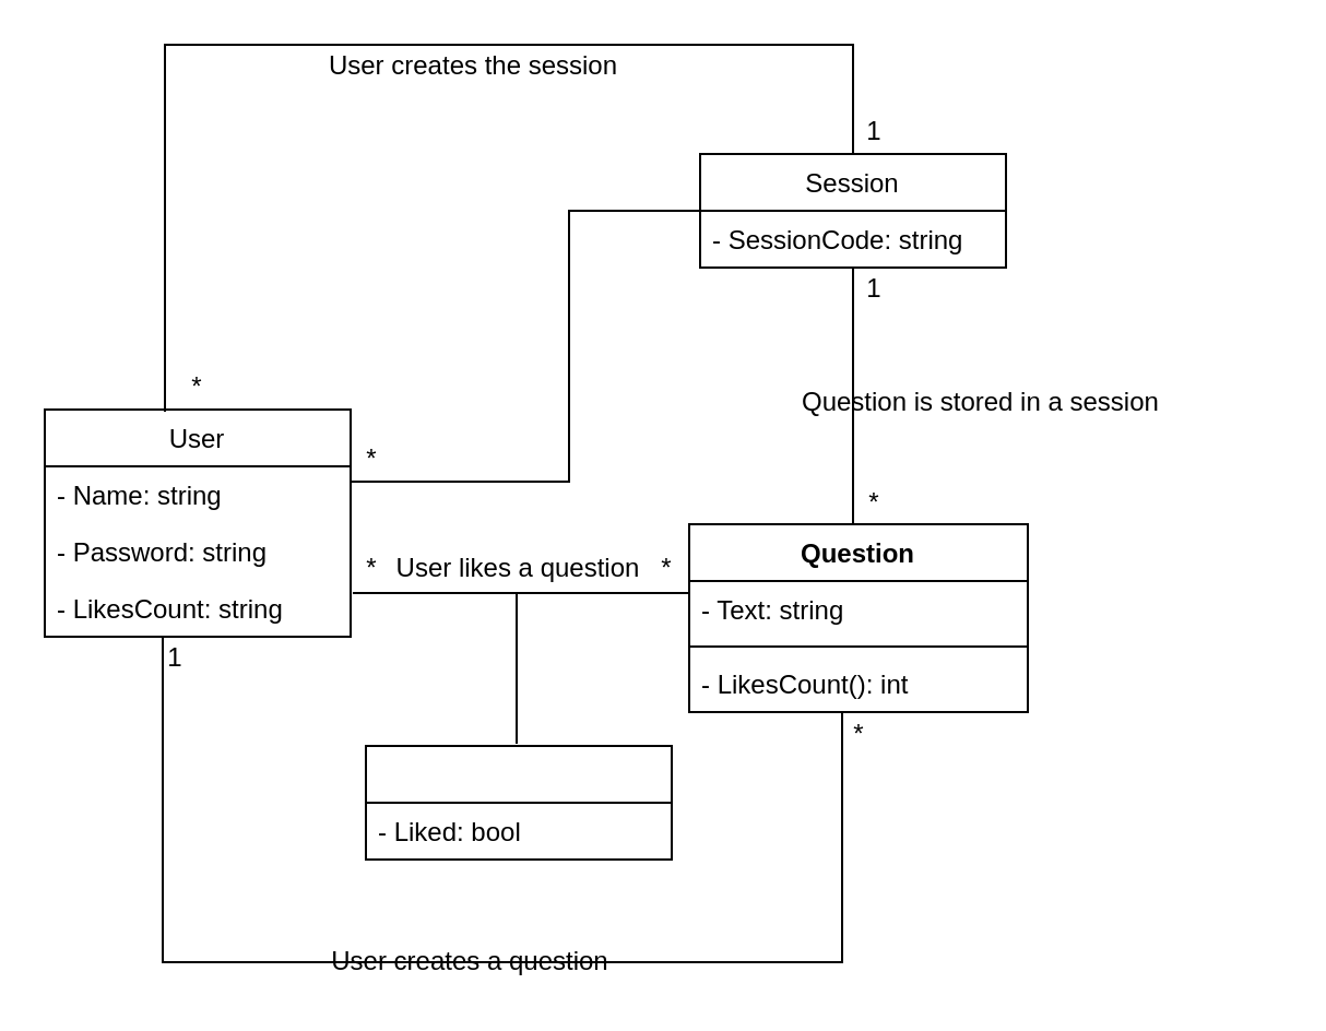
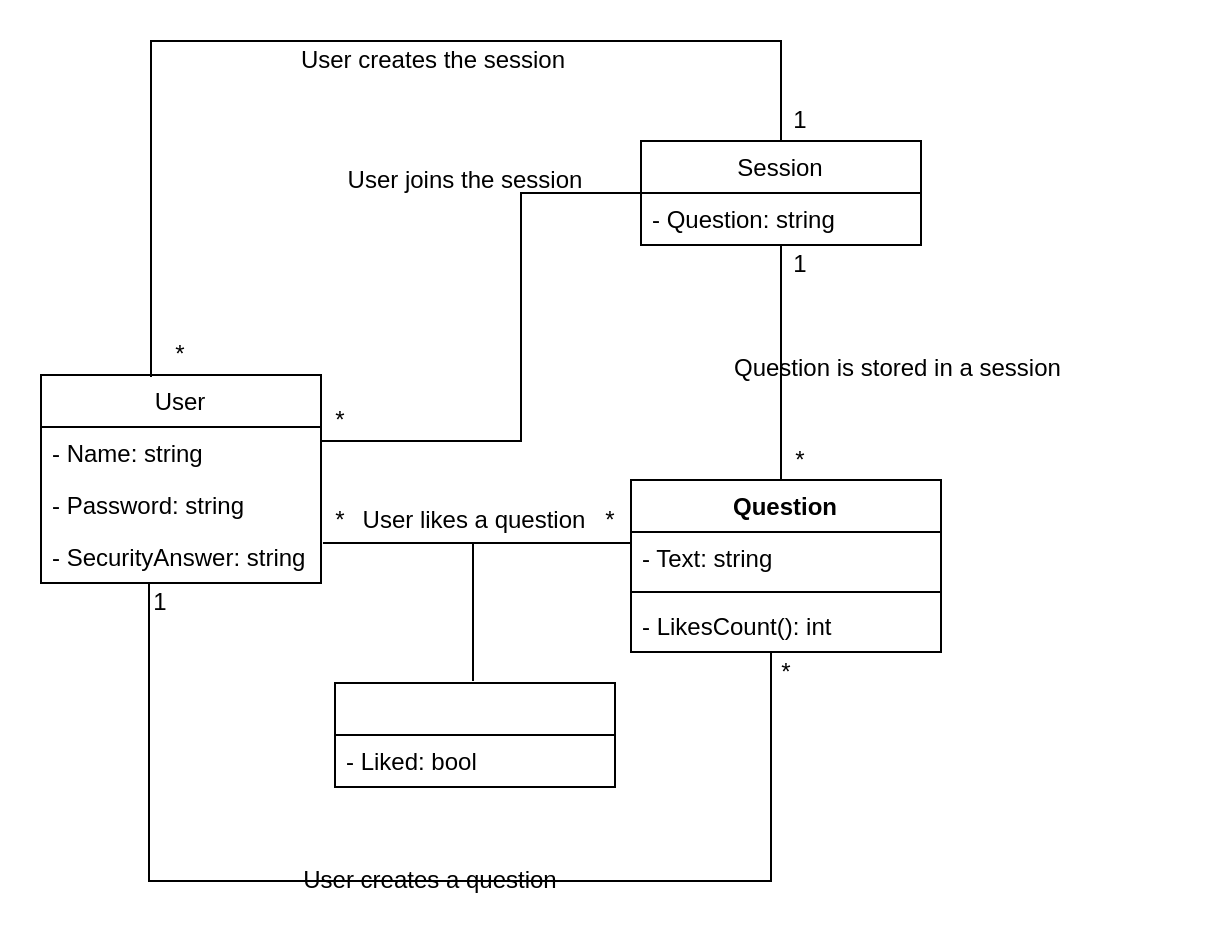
  <mxCell id="0" />
  <mxCell id="1" parent="0" />
  <mxCell id="2" value="" style="endArrow=none;html=1;spacing=2;exitX=0;exitY=0;exitDx=0;exitDy=0;" parent="1" edge="1" source="13"><mxGeometry width="50" height="50" relative="1" as="geometry"><mxPoint x="390" y="148" as="sourcePoint" /><mxPoint x="390" y="239" as="targetPoint" /></mxGeometry></mxCell>
  <mxCell id="3" value="User" style="swimlane;fontStyle=0;childLayout=stackLayout;horizontal=1;startSize=26;fillColor=none;horizontalStack=0;resizeParent=1;resizeParentMax=0;resizeLast=0;collapsible=1;marginBottom=0;" parent="1" vertex="1"><mxGeometry x="20" y="187" width="140" height="104" as="geometry" /></mxCell>
  <mxCell id="4" value="- Name: string" style="text;strokeColor=none;fillColor=none;align=left;verticalAlign=top;spacingLeft=4;spacingRight=4;overflow=hidden;rotatable=0;points=[[0,0.5],[1,0.5]];portConstraint=eastwest;" parent="3" vertex="1"><mxGeometry y="26" width="140" height="26" as="geometry" /></mxCell>
  <mxCell id="5" value="- Password: string" style="text;strokeColor=none;fillColor=none;align=left;verticalAlign=top;spacingLeft=4;spacingRight=4;overflow=hidden;rotatable=0;points=[[0,0.5],[1,0.5]];portConstraint=eastwest;" parent="3" vertex="1"><mxGeometry y="52" width="140" height="26" as="geometry" /></mxCell>
- <mxCell id="6" value="- LikesCount: string" style="text;strokeColor=none;fillColor=none;align=left;verticalAlign=top;spacingLeft=4;spacingRight=4;overflow=hidden;rotatable=0;points=[[0,0.5],[1,0.5]];portConstraint=eastwest;" parent="3" vertex="1"><mxGeometry y="78" width="140" height="26" as="geometry" /></mxCell>
+ <mxCell id="6" value="- SecurityAnswer: string" style="text;strokeColor=none;fillColor=none;align=left;verticalAlign=top;spacingLeft=4;spacingRight=4;overflow=hidden;rotatable=0;points=[[0,0.5],[1,0.5]];portConstraint=eastwest;" parent="3" vertex="1"><mxGeometry y="78" width="140" height="26" as="geometry" /></mxCell>
  <mxCell id="7" value="Session" style="swimlane;fontStyle=0;childLayout=stackLayout;horizontal=1;startSize=26;fillColor=none;horizontalStack=0;resizeParent=1;resizeParentMax=0;resizeLast=0;collapsible=1;marginBottom=0;" parent="1" vertex="1"><mxGeometry x="320" y="70" width="140" height="52" as="geometry" /></mxCell>
- <mxCell id="8" value="- SessionCode: string" style="text;strokeColor=none;fillColor=none;align=left;verticalAlign=top;spacingLeft=4;spacingRight=4;overflow=hidden;rotatable=0;points=[[0,0.5],[1,0.5]];portConstraint=eastwest;" parent="7" vertex="1"><mxGeometry y="26" width="140" height="26" as="geometry" /></mxCell>
+ <mxCell id="8" value="- Question: string" style="text;strokeColor=none;fillColor=none;align=left;verticalAlign=top;spacingLeft=4;spacingRight=4;overflow=hidden;rotatable=0;points=[[0,0.5],[1,0.5]];portConstraint=eastwest;" parent="7" vertex="1"><mxGeometry y="26" width="140" height="26" as="geometry" /></mxCell>
  <mxCell id="9" value="Question is stored in a session" style="text;html=1;strokeColor=none;fillColor=none;align=left;verticalAlign=middle;whiteSpace=wrap;rounded=0;" parent="1" vertex="1"><mxGeometry x="365" y="173.5" width="220" height="20" as="geometry" /></mxCell>
  <mxCell id="10" value="" style="endArrow=none;html=1;rounded=0;" parent="1" edge="1"><mxGeometry width="50" height="50" relative="1" as="geometry"><mxPoint x="385" y="326" as="sourcePoint" /><mxPoint x="74" y="291" as="targetPoint" /><Array as="points"><mxPoint x="385" y="440" /><mxPoint x="74" y="440" /></Array></mxGeometry></mxCell>
  <mxCell id="11" value="User creates a question" style="text;html=1;strokeColor=none;fillColor=none;align=center;verticalAlign=middle;whiteSpace=wrap;rounded=0;" parent="1" vertex="1"><mxGeometry x="140" y="430" width="150" height="20" as="geometry" /></mxCell>
  <mxCell id="12" value="*" style="text;html=1;strokeColor=none;fillColor=none;align=center;verticalAlign=middle;whiteSpace=wrap;rounded=0;" parent="1" vertex="1"><mxGeometry x="390" y="219.5" width="20" height="20" as="geometry" /></mxCell>
  <mxCell id="13" value="1" style="text;html=1;strokeColor=none;fillColor=none;align=center;verticalAlign=middle;whiteSpace=wrap;rounded=0;" parent="1" vertex="1"><mxGeometry x="390" y="122" width="20" height="20" as="geometry" /></mxCell>
  <mxCell id="14" value="1" style="text;html=1;strokeColor=none;fillColor=none;align=center;verticalAlign=middle;whiteSpace=wrap;rounded=0;" parent="1" vertex="1"><mxGeometry x="70" y="291" width="20" height="20" as="geometry" /></mxCell>
  <mxCell id="15" value="*" style="text;html=1;strokeColor=none;fillColor=none;align=center;verticalAlign=middle;whiteSpace=wrap;rounded=0;" parent="1" vertex="1"><mxGeometry x="382.5" y="325.5" width="20" height="20" as="geometry" /></mxCell>
  <mxCell id="16" value="*" style="text;html=1;strokeColor=none;fillColor=none;align=center;verticalAlign=middle;whiteSpace=wrap;rounded=0;" parent="1" vertex="1"><mxGeometry x="160" y="250" width="20" height="20" as="geometry" /></mxCell>
  <mxCell id="17" value="*" style="text;html=1;strokeColor=none;fillColor=none;align=center;verticalAlign=middle;whiteSpace=wrap;rounded=0;" parent="1" vertex="1"><mxGeometry x="295" y="250" width="20" height="20" as="geometry" /></mxCell>
  <mxCell id="18" value="" style="endArrow=none;html=1;entryX=0;entryY=0.5;entryDx=0;entryDy=0;rounded=0;exitX=0;exitY=1;exitDx=0;exitDy=0;" parent="1" target="7" edge="1" source="24"><mxGeometry width="50" height="50" relative="1" as="geometry"><mxPoint x="180" y="220" as="sourcePoint" /><mxPoint x="160" y="60" as="targetPoint" /><Array as="points"><mxPoint x="260" y="220" /><mxPoint x="260" y="96" /></Array></mxGeometry></mxCell>
+ <mxCell id="19" value="User joins the session" style="text;html=1;strokeColor=none;fillColor=none;align=center;verticalAlign=middle;whiteSpace=wrap;rounded=0;" parent="1" vertex="1"><mxGeometry x="160" y="80" width="145" height="20" as="geometry" /></mxCell>
  <mxCell id="20" value="" style="endArrow=none;html=1;entryX=0.5;entryY=0;entryDx=0;entryDy=0;rounded=0;" parent="1" target="7" edge="1"><mxGeometry width="50" height="50" relative="1" as="geometry"><mxPoint x="75" y="188" as="sourcePoint" /><mxPoint x="75" y="40" as="targetPoint" /><Array as="points"><mxPoint x="75" y="20" /><mxPoint x="390" y="20" /></Array></mxGeometry></mxCell>
  <mxCell id="21" value="User creates the session" style="text;html=1;strokeColor=none;fillColor=none;align=center;verticalAlign=middle;whiteSpace=wrap;rounded=0;" parent="1" vertex="1"><mxGeometry x="133" y="20" width="167" height="20" as="geometry" /></mxCell>
  <mxCell id="22" value="1" style="text;html=1;strokeColor=none;fillColor=none;align=center;verticalAlign=middle;whiteSpace=wrap;rounded=0;" parent="1" vertex="1"><mxGeometry x="390" y="50" width="20" height="20" as="geometry" /></mxCell>
  <mxCell id="23" value="*" style="text;html=1;strokeColor=none;fillColor=none;align=center;verticalAlign=middle;whiteSpace=wrap;rounded=0;" parent="1" vertex="1"><mxGeometry x="80" y="167" width="20" height="20" as="geometry" /></mxCell>
  <mxCell id="24" value="*" style="text;html=1;strokeColor=none;fillColor=none;align=center;verticalAlign=middle;whiteSpace=wrap;rounded=0;" parent="1" vertex="1"><mxGeometry x="160" y="200" width="20" height="20" as="geometry" /></mxCell>
  <mxCell id="25" value="" style="endArrow=none;html=1;exitX=1.007;exitY=0.231;exitDx=0;exitDy=0;exitPerimeter=0;" edge="1" parent="1" source="6"><mxGeometry width="50" height="50" relative="1" as="geometry"><mxPoint x="160" y="290" as="sourcePoint" /><mxPoint x="315" y="271" as="targetPoint" /></mxGeometry></mxCell>
  <mxCell id="26" value="" style="endArrow=none;html=1;" edge="1" parent="1"><mxGeometry width="50" height="50" relative="1" as="geometry"><mxPoint x="236" y="340" as="sourcePoint" /><mxPoint x="236" y="271" as="targetPoint" /></mxGeometry></mxCell>
  <mxCell id="27" value="" style="swimlane;fontStyle=0;childLayout=stackLayout;horizontal=1;startSize=26;fillColor=none;horizontalStack=0;resizeParent=1;resizeParentMax=0;resizeLast=0;collapsible=1;marginBottom=0;" vertex="1" parent="1"><mxGeometry x="167" y="341" width="140" height="52" as="geometry" /></mxCell>
  <mxCell id="28" value="- Liked: bool" style="text;strokeColor=none;fillColor=none;align=left;verticalAlign=top;spacingLeft=4;spacingRight=4;overflow=hidden;rotatable=0;points=[[0,0.5],[1,0.5]];portConstraint=eastwest;" vertex="1" parent="27"><mxGeometry y="26" width="140" height="26" as="geometry" /></mxCell>
  <mxCell id="29" style="edgeStyle=orthogonalEdgeStyle;rounded=0;orthogonalLoop=1;jettySize=auto;html=1;exitX=0.5;exitY=1;exitDx=0;exitDy=0;" edge="1" parent="1" source="11" target="11"><mxGeometry relative="1" as="geometry" /></mxCell>
  <mxCell id="30" value="User likes a question" style="text;html=1;strokeColor=none;fillColor=none;align=center;verticalAlign=middle;whiteSpace=wrap;rounded=0;" vertex="1" parent="1"><mxGeometry x="162" y="250" width="150" height="20" as="geometry" /></mxCell>
  <mxCell id="31" value="Question" style="swimlane;fontStyle=1;align=center;verticalAlign=top;childLayout=stackLayout;horizontal=1;startSize=26;horizontalStack=0;resizeParent=1;resizeParentMax=0;resizeLast=0;collapsible=1;marginBottom=0;" vertex="1" parent="1"><mxGeometry x="315" y="239.5" width="155" height="86" as="geometry" /></mxCell>
  <mxCell id="32" value="- Text: string" style="text;strokeColor=none;fillColor=none;align=left;verticalAlign=top;spacingLeft=4;spacingRight=4;overflow=hidden;rotatable=0;points=[[0,0.5],[1,0.5]];portConstraint=eastwest;" vertex="1" parent="31"><mxGeometry y="26" width="155" height="26" as="geometry" /></mxCell>
  <mxCell id="33" value="" style="line;strokeWidth=1;fillColor=none;align=left;verticalAlign=middle;spacingTop=-1;spacingLeft=3;spacingRight=3;rotatable=0;labelPosition=right;points=[];portConstraint=eastwest;" vertex="1" parent="31"><mxGeometry y="52" width="155" height="8" as="geometry" /></mxCell>
  <mxCell id="34" value="- LikesCount(): int" style="text;strokeColor=none;fillColor=none;align=left;verticalAlign=top;spacingLeft=4;spacingRight=4;overflow=hidden;rotatable=0;points=[[0,0.5],[1,0.5]];portConstraint=eastwest;" vertex="1" parent="31"><mxGeometry y="60" width="155" height="26" as="geometry" /></mxCell>
